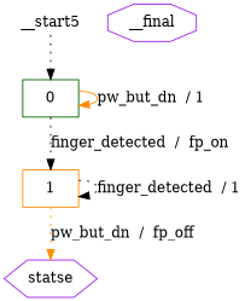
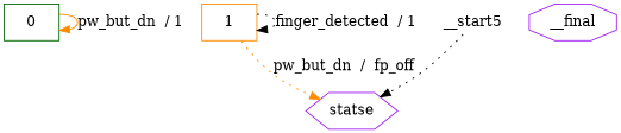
  digraph {
    node [color=darkgreen shape=box]
    edge [color=black style=dotted]
    n1 [label=0]
    n2 [color=darkorange label=1]
    statse [color=purple shape=hexagon]
    n4 [height=0 label=__start5 shape=none width=0]
    __final [color=purple shape=octagon]
    n1 -> n1 [color=darkorange label="pw_but_dn  / 1" style=solid]
-   n1 -> n2 [label="finger_detected  /  fp_on"]
    n2 -> n2 [label="finger_detected  / 1"]
    n2 -> statse [color=darkorange label="pw_but_dn  /  fp_off"]
-   n4 -> n1
+   n4 -> statse
  }
